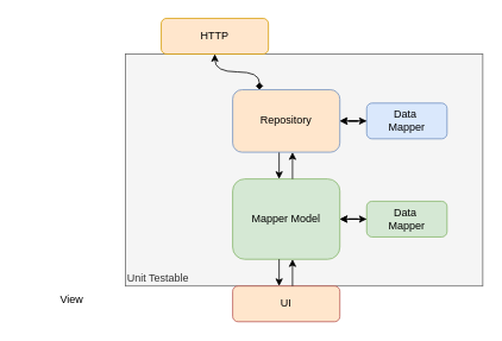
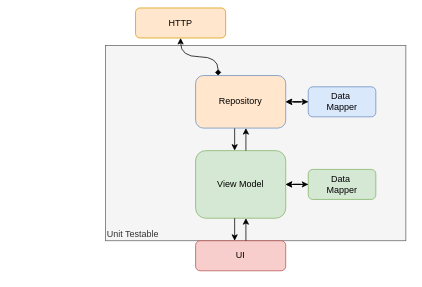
  <mxCell id="0" />
  <mxCell id="1" parent="0" />
  <mxCell id="2" value="Unit Testable" style="whiteSpace=wrap;html=1;fillColor=#f5f5f5;fontColor=#333333;strokeColor=#666666;verticalAlign=bottom;align=left;" parent="1" vertex="1"><mxGeometry x="140" y="60" width="400" height="260" as="geometry" /></mxCell>
- <mxCell id="3" value="HTTP" style="rounded=1;whiteSpace=wrap;html=1;fillColor=#ffe6cc;strokeColor=#d79b00;" parent="1" vertex="1"><mxGeometry x="180" y="20" width="120" height="40" as="geometry" /></mxCell>
- <mxCell id="4" value="View" style="text;html=1;align=center;verticalAlign=middle;whiteSpace=wrap;rounded=0;" parent="1" vertex="1"><mxGeometry x="20" y="320" width="120" height="30" as="geometry" /></mxCell>
+ <mxCell id="3" value="HTTP" style="rounded=1;whiteSpace=wrap;html=1;fillColor=#ffe6cc;strokeColor=#d79b00;" parent="1" vertex="1"><mxGeometry x="180" y="10" width="120" height="40" as="geometry" /></mxCell>
  <mxCell id="5" style="edgeStyle=orthogonalEdgeStyle;rounded=0;orthogonalLoop=1;jettySize=auto;html=1;entryX=0.5;entryY=0;entryDx=0;entryDy=0;" parent="1" edge="1"><mxGeometry relative="1" as="geometry"><mxPoint x="312" y="170" as="sourcePoint" /><mxPoint x="312" y="200" as="targetPoint" /></mxGeometry></mxCell>
  <mxCell id="6" value="Repository" style="rounded=1;whiteSpace=wrap;html=1;fillColor=#ffe6cc;strokeColor=#6c8ebf;" parent="1" vertex="1"><mxGeometry x="260" y="100" width="120" height="70" as="geometry" /></mxCell>
  <mxCell id="7" style="edgeStyle=orthogonalEdgeStyle;rounded=0;orthogonalLoop=1;jettySize=auto;html=1;curved=1;entryX=0.25;entryY=0;entryDx=0;entryDy=0;startArrow=classic;startFill=1;endArrow=diamond;" parent="1" source="3" target="6" edge="1"><mxGeometry relative="1" as="geometry" /></mxCell>
- <mxCell id="8" value="Mapper Model" style="rounded=1;whiteSpace=wrap;html=1;fillColor=#d5e8d4;strokeColor=#82b366;" parent="1" vertex="1"><mxGeometry x="260" y="200" width="120" height="90" as="geometry" /></mxCell>
+ <mxCell id="8" value="View Model" style="rounded=1;whiteSpace=wrap;html=1;fillColor=#d5e8d4;strokeColor=#82b366;" parent="1" vertex="1"><mxGeometry x="260" y="200" width="120" height="90" as="geometry" /></mxCell>
  <mxCell id="9" style="edgeStyle=orthogonalEdgeStyle;rounded=0;orthogonalLoop=1;jettySize=auto;html=1;entryX=0.5;entryY=0;entryDx=0;entryDy=0;" parent="1" edge="1"><mxGeometry relative="1" as="geometry"><mxPoint x="327" y="200" as="sourcePoint" /><mxPoint x="327" y="170" as="targetPoint" /></mxGeometry></mxCell>
  <mxCell id="10" style="edgeStyle=orthogonalEdgeStyle;rounded=0;orthogonalLoop=1;jettySize=auto;html=1;entryX=1;entryY=0.5;entryDx=0;entryDy=0;" parent="1" source="12" target="8" edge="1"><mxGeometry relative="1" as="geometry" /></mxCell>
  <mxCell id="11" value="" style="edgeStyle=orthogonalEdgeStyle;rounded=0;orthogonalLoop=1;jettySize=auto;html=1;startArrow=classic;startFill=1;" parent="1" source="12" target="8" edge="1"><mxGeometry relative="1" as="geometry" /></mxCell>
  <mxCell id="12" value="&lt;div&gt;Data&amp;nbsp;&lt;/div&gt;&lt;div&gt;Mapper&lt;/div&gt;" style="rounded=1;whiteSpace=wrap;html=1;fillColor=#d5e8d4;strokeColor=#82b366;" parent="1" vertex="1"><mxGeometry x="410" y="225" width="90" height="40" as="geometry" /></mxCell>
- <mxCell id="13" value="UI" style="rounded=1;whiteSpace=wrap;html=1;fillColor=#ffe6cc;strokeColor=#b85450;" parent="1" vertex="1"><mxGeometry x="260" y="320" width="120" height="40" as="geometry" /></mxCell>
+ <mxCell id="13" value="UI" style="rounded=1;whiteSpace=wrap;html=1;fillColor=#f8cecc;strokeColor=#b85450;" parent="1" vertex="1"><mxGeometry x="260" y="320" width="120" height="40" as="geometry" /></mxCell>
  <mxCell id="14" style="edgeStyle=orthogonalEdgeStyle;rounded=0;orthogonalLoop=1;jettySize=auto;html=1;entryX=0.5;entryY=0;entryDx=0;entryDy=0;" parent="1" edge="1"><mxGeometry relative="1" as="geometry"><mxPoint x="312" y="290" as="sourcePoint" /><mxPoint x="312" y="320" as="targetPoint" /></mxGeometry></mxCell>
  <mxCell id="15" style="edgeStyle=orthogonalEdgeStyle;rounded=0;orthogonalLoop=1;jettySize=auto;html=1;entryX=0.5;entryY=0;entryDx=0;entryDy=0;" parent="1" edge="1"><mxGeometry relative="1" as="geometry"><mxPoint x="327" y="320" as="sourcePoint" /><mxPoint x="327" y="290" as="targetPoint" /></mxGeometry></mxCell>
  <mxCell id="16" style="edgeStyle=orthogonalEdgeStyle;rounded=0;orthogonalLoop=1;jettySize=auto;html=1;entryX=1;entryY=0.5;entryDx=0;entryDy=0;" edge="1" parent="1" source="18"><mxGeometry relative="1" as="geometry"><mxPoint x="380" y="135" as="targetPoint" /></mxGeometry></mxCell>
  <mxCell id="17" value="" style="edgeStyle=orthogonalEdgeStyle;rounded=0;orthogonalLoop=1;jettySize=auto;html=1;startArrow=classic;startFill=1;entryX=1;entryY=0.5;entryDx=0;entryDy=0;" edge="1" parent="1" source="18" target="6"><mxGeometry relative="1" as="geometry"><mxPoint x="380" y="135" as="targetPoint" /></mxGeometry></mxCell>
  <mxCell id="18" value="&lt;div&gt;Data&amp;nbsp;&lt;/div&gt;&lt;div&gt;Mapper&lt;/div&gt;" style="rounded=1;whiteSpace=wrap;html=1;fillColor=#dae8fc;strokeColor=#6c8ebf;" vertex="1" parent="1"><mxGeometry x="410" y="115" width="90" height="40" as="geometry" /></mxCell>
